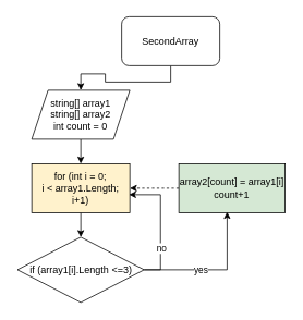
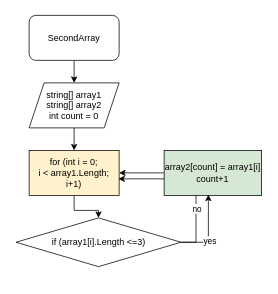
  <mxCell id="0" />
  <mxCell id="1" parent="0" />
  <mxCell id="2" style="edgeStyle=orthogonalEdgeStyle;rounded=0;orthogonalLoop=1;jettySize=auto;html=1;exitX=0.5;exitY=1;exitDx=0;exitDy=0;entryX=0.5;entryY=0;entryDx=0;entryDy=0;" edge="1" parent="1" source="3" target="5"><mxGeometry relative="1" as="geometry" /></mxCell>
- <mxCell id="3" value="SecondArray" style="rounded=1;whiteSpace=wrap;html=1;" vertex="1" parent="1"><mxGeometry x="148" y="20" width="120" height="60" as="geometry" /></mxCell>
+ <mxCell id="3" value="SecondArray" style="rounded=1;whiteSpace=wrap;html=1;" vertex="1" parent="1"><mxGeometry x="38" y="20" width="120" height="60" as="geometry" /></mxCell>
  <mxCell id="4" style="edgeStyle=orthogonalEdgeStyle;rounded=0;orthogonalLoop=1;jettySize=auto;html=1;exitX=0.5;exitY=1;exitDx=0;exitDy=0;entryX=0.5;entryY=0;entryDx=0;entryDy=0;" edge="1" parent="1" source="5" target="7"><mxGeometry relative="1" as="geometry" /></mxCell>
  <mxCell id="5" value="string[] array1&lt;br&gt;string[] array2&lt;br&gt;int count = 0" style="shape=parallelogram;perimeter=parallelogramPerimeter;whiteSpace=wrap;html=1;fixedSize=1;" vertex="1" parent="1"><mxGeometry x="38" y="110" width="120" height="60" as="geometry" /></mxCell>
  <mxCell id="6" style="edgeStyle=orthogonalEdgeStyle;rounded=0;orthogonalLoop=1;jettySize=auto;html=1;exitX=0.5;exitY=1;exitDx=0;exitDy=0;entryX=0.5;entryY=0;entryDx=0;entryDy=0;" edge="1" parent="1" source="7" target="12"><mxGeometry relative="1" as="geometry" /></mxCell>
  <mxCell id="7" value="for (int i = 0;&lt;br&gt;i &amp;lt; array1.Length;&lt;br&gt;i+1)" style="rounded=0;whiteSpace=wrap;html=1;fillColor=#fff2cc;" vertex="1" parent="1"><mxGeometry x="38" y="200" width="120" height="60" as="geometry" /></mxCell>
  <mxCell id="8" style="edgeStyle=orthogonalEdgeStyle;rounded=0;orthogonalLoop=1;jettySize=auto;html=1;exitX=1;exitY=0.5;exitDx=0;exitDy=0;entryX=0.454;entryY=0.983;entryDx=0;entryDy=0;entryPerimeter=0;" edge="1" parent="1" source="12" target="14"><mxGeometry relative="1" as="geometry" /></mxCell>
  <mxCell id="9" value="yes" style="edgeLabel;html=1;align=center;verticalAlign=middle;resizable=0;points=[];" vertex="1" connectable="0" parent="8"><mxGeometry x="-0.217" relative="1" as="geometry"><mxPoint x="1" as="offset" /></mxGeometry></mxCell>
  <mxCell id="10" style="edgeStyle=orthogonalEdgeStyle;rounded=0;orthogonalLoop=1;jettySize=auto;html=1;exitX=1;exitY=0.5;exitDx=0;exitDy=0;entryX=0.992;entryY=0.633;entryDx=0;entryDy=0;entryPerimeter=0;" edge="1" parent="1" source="12" target="7"><mxGeometry relative="1" as="geometry" /></mxCell>
  <mxCell id="11" value="no" style="edgeLabel;html=1;align=center;verticalAlign=middle;resizable=0;points=[];" vertex="1" connectable="0" parent="10"><mxGeometry x="-0.375" relative="1" as="geometry"><mxPoint x="1" as="offset" /></mxGeometry></mxCell>
- <mxCell id="12" value="if (array1[i].Length &amp;lt;=3)" style="rhombus;whiteSpace=wrap;html=1;" vertex="1" parent="1"><mxGeometry x="20.5" y="290" width="155" height="80" as="geometry" /></mxCell>
- <mxCell id="13" style="edgeStyle=orthogonalEdgeStyle;rounded=0;orthogonalLoop=1;jettySize=auto;html=1;exitX=0;exitY=0.5;exitDx=0;exitDy=0;entryX=1;entryY=0.5;entryDx=0;entryDy=0;dashed=1;" edge="1" parent="1" source="14" target="7"><mxGeometry relative="1" as="geometry" /></mxCell>
+ <mxCell id="12" value="if (array1[i].Length &amp;lt;=3)" style="rhombus;whiteSpace=wrap;html=1;" vertex="1" parent="1"><mxGeometry x="20.5" y="290" width="220" height="65" as="geometry" /></mxCell>
+ <mxCell id="13" style="edgeStyle=orthogonalEdgeStyle;rounded=0;orthogonalLoop=1;jettySize=auto;html=1;exitX=0;exitY=0.5;exitDx=0;exitDy=0;entryX=1;entryY=0.5;entryDx=0;entryDy=0;" edge="1" parent="1" source="14" target="7"><mxGeometry relative="1" as="geometry" /></mxCell>
  <mxCell id="14" value="array2[count] = array1[i]&lt;br&gt;count+1" style="rounded=0;whiteSpace=wrap;html=1;fillColor=#d5e8d4;" vertex="1" parent="1"><mxGeometry x="218" y="200" width="130" height="60" as="geometry" /></mxCell>
